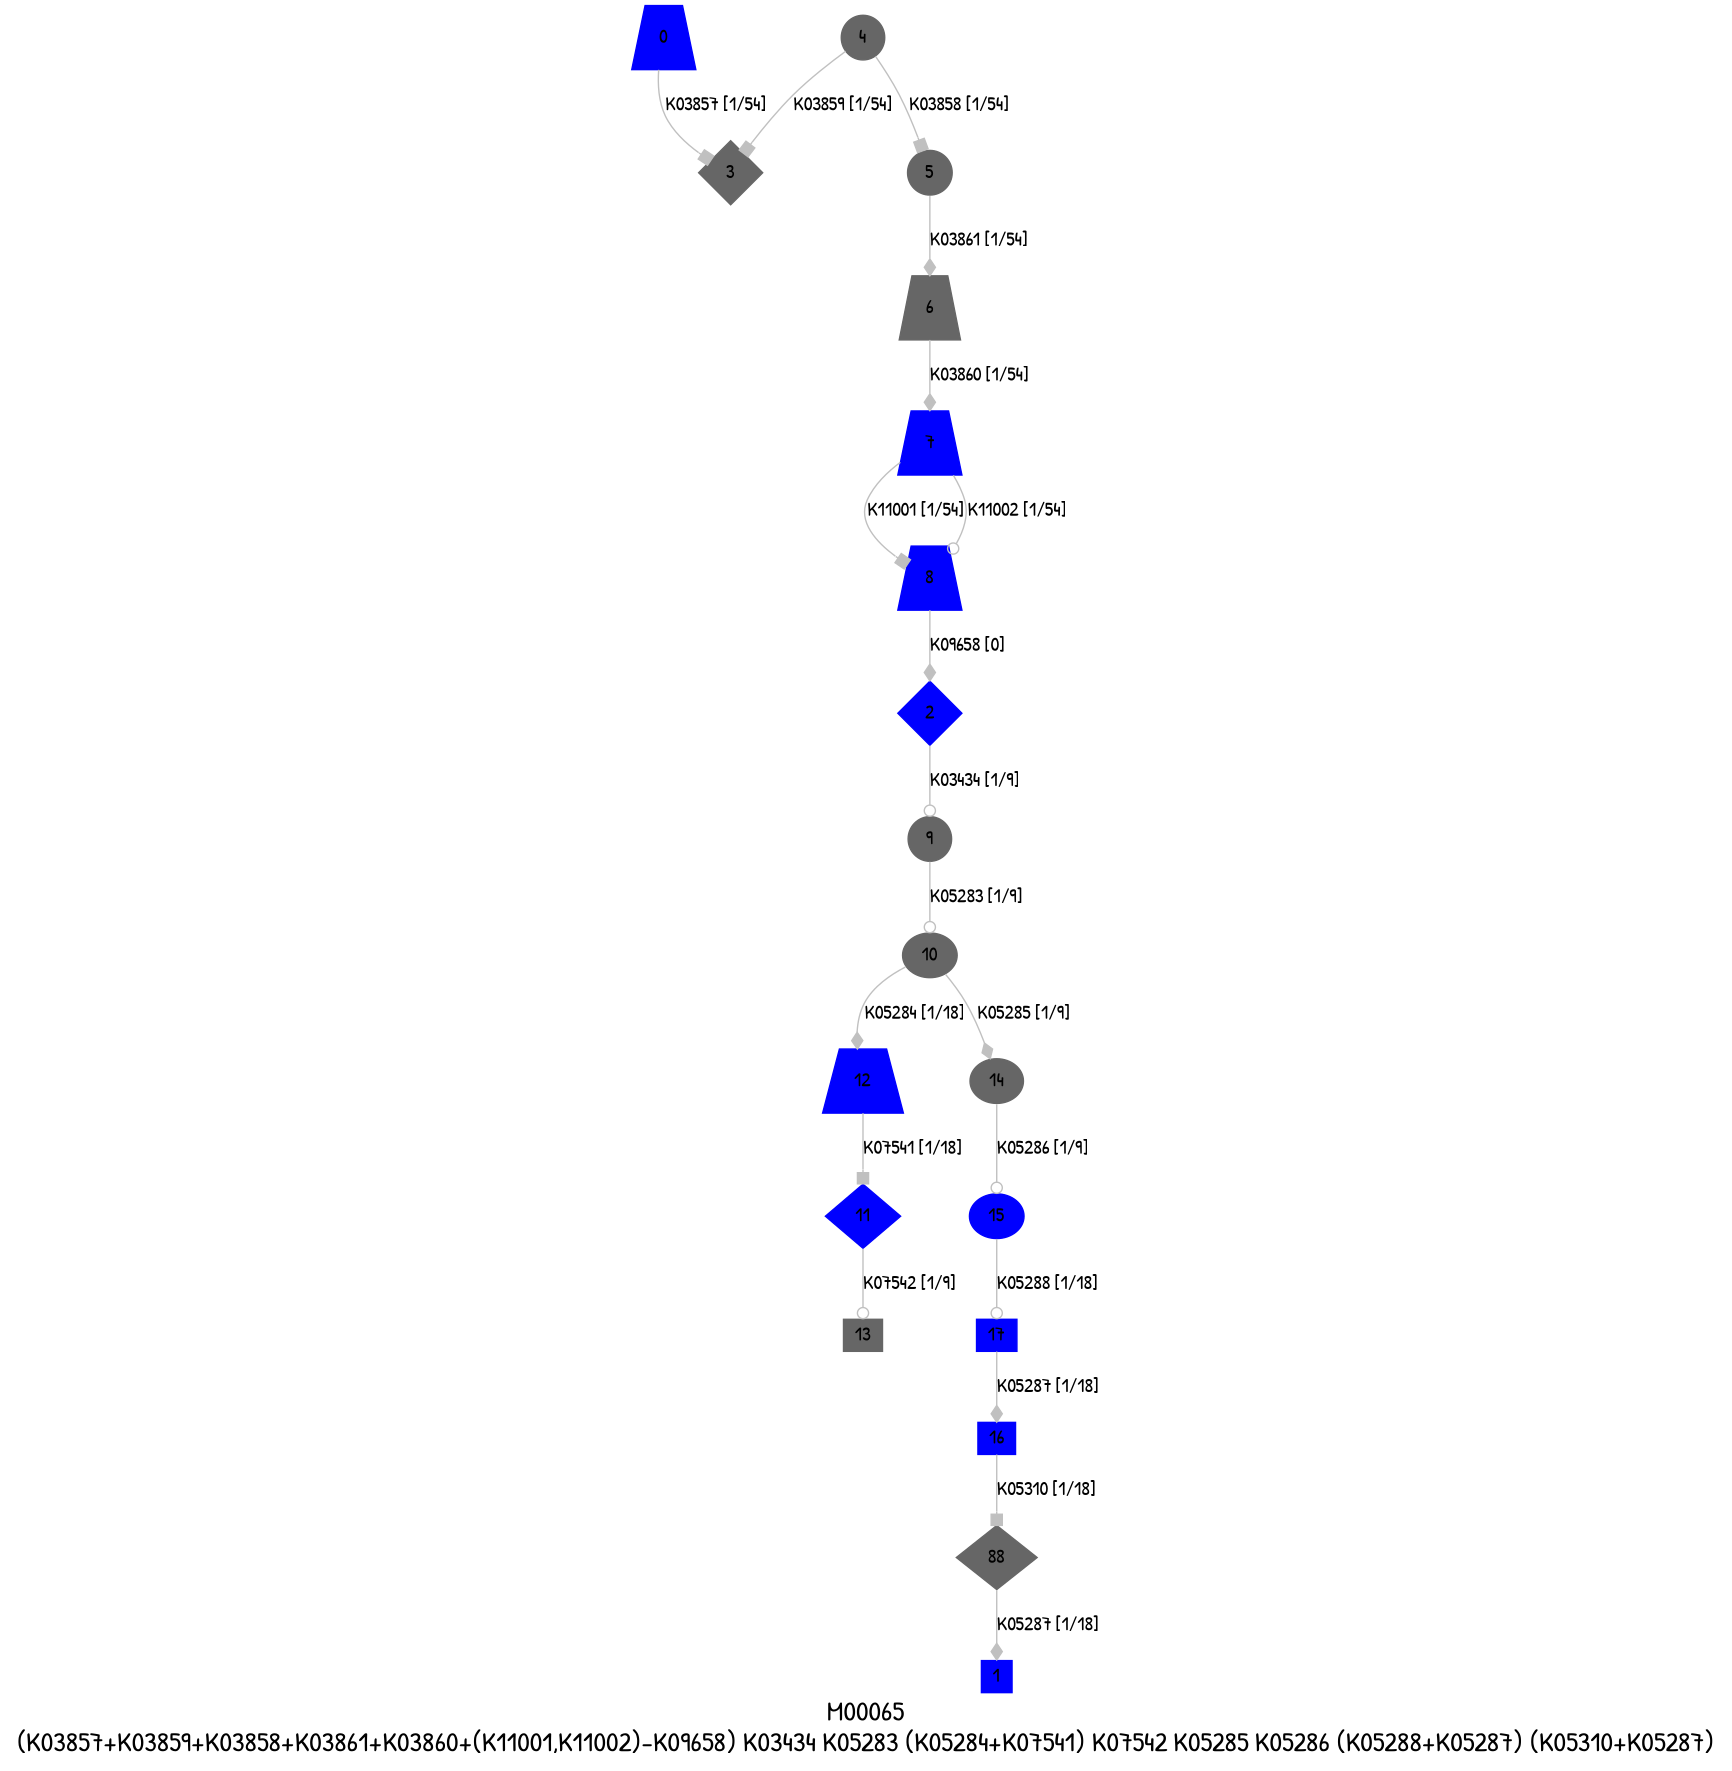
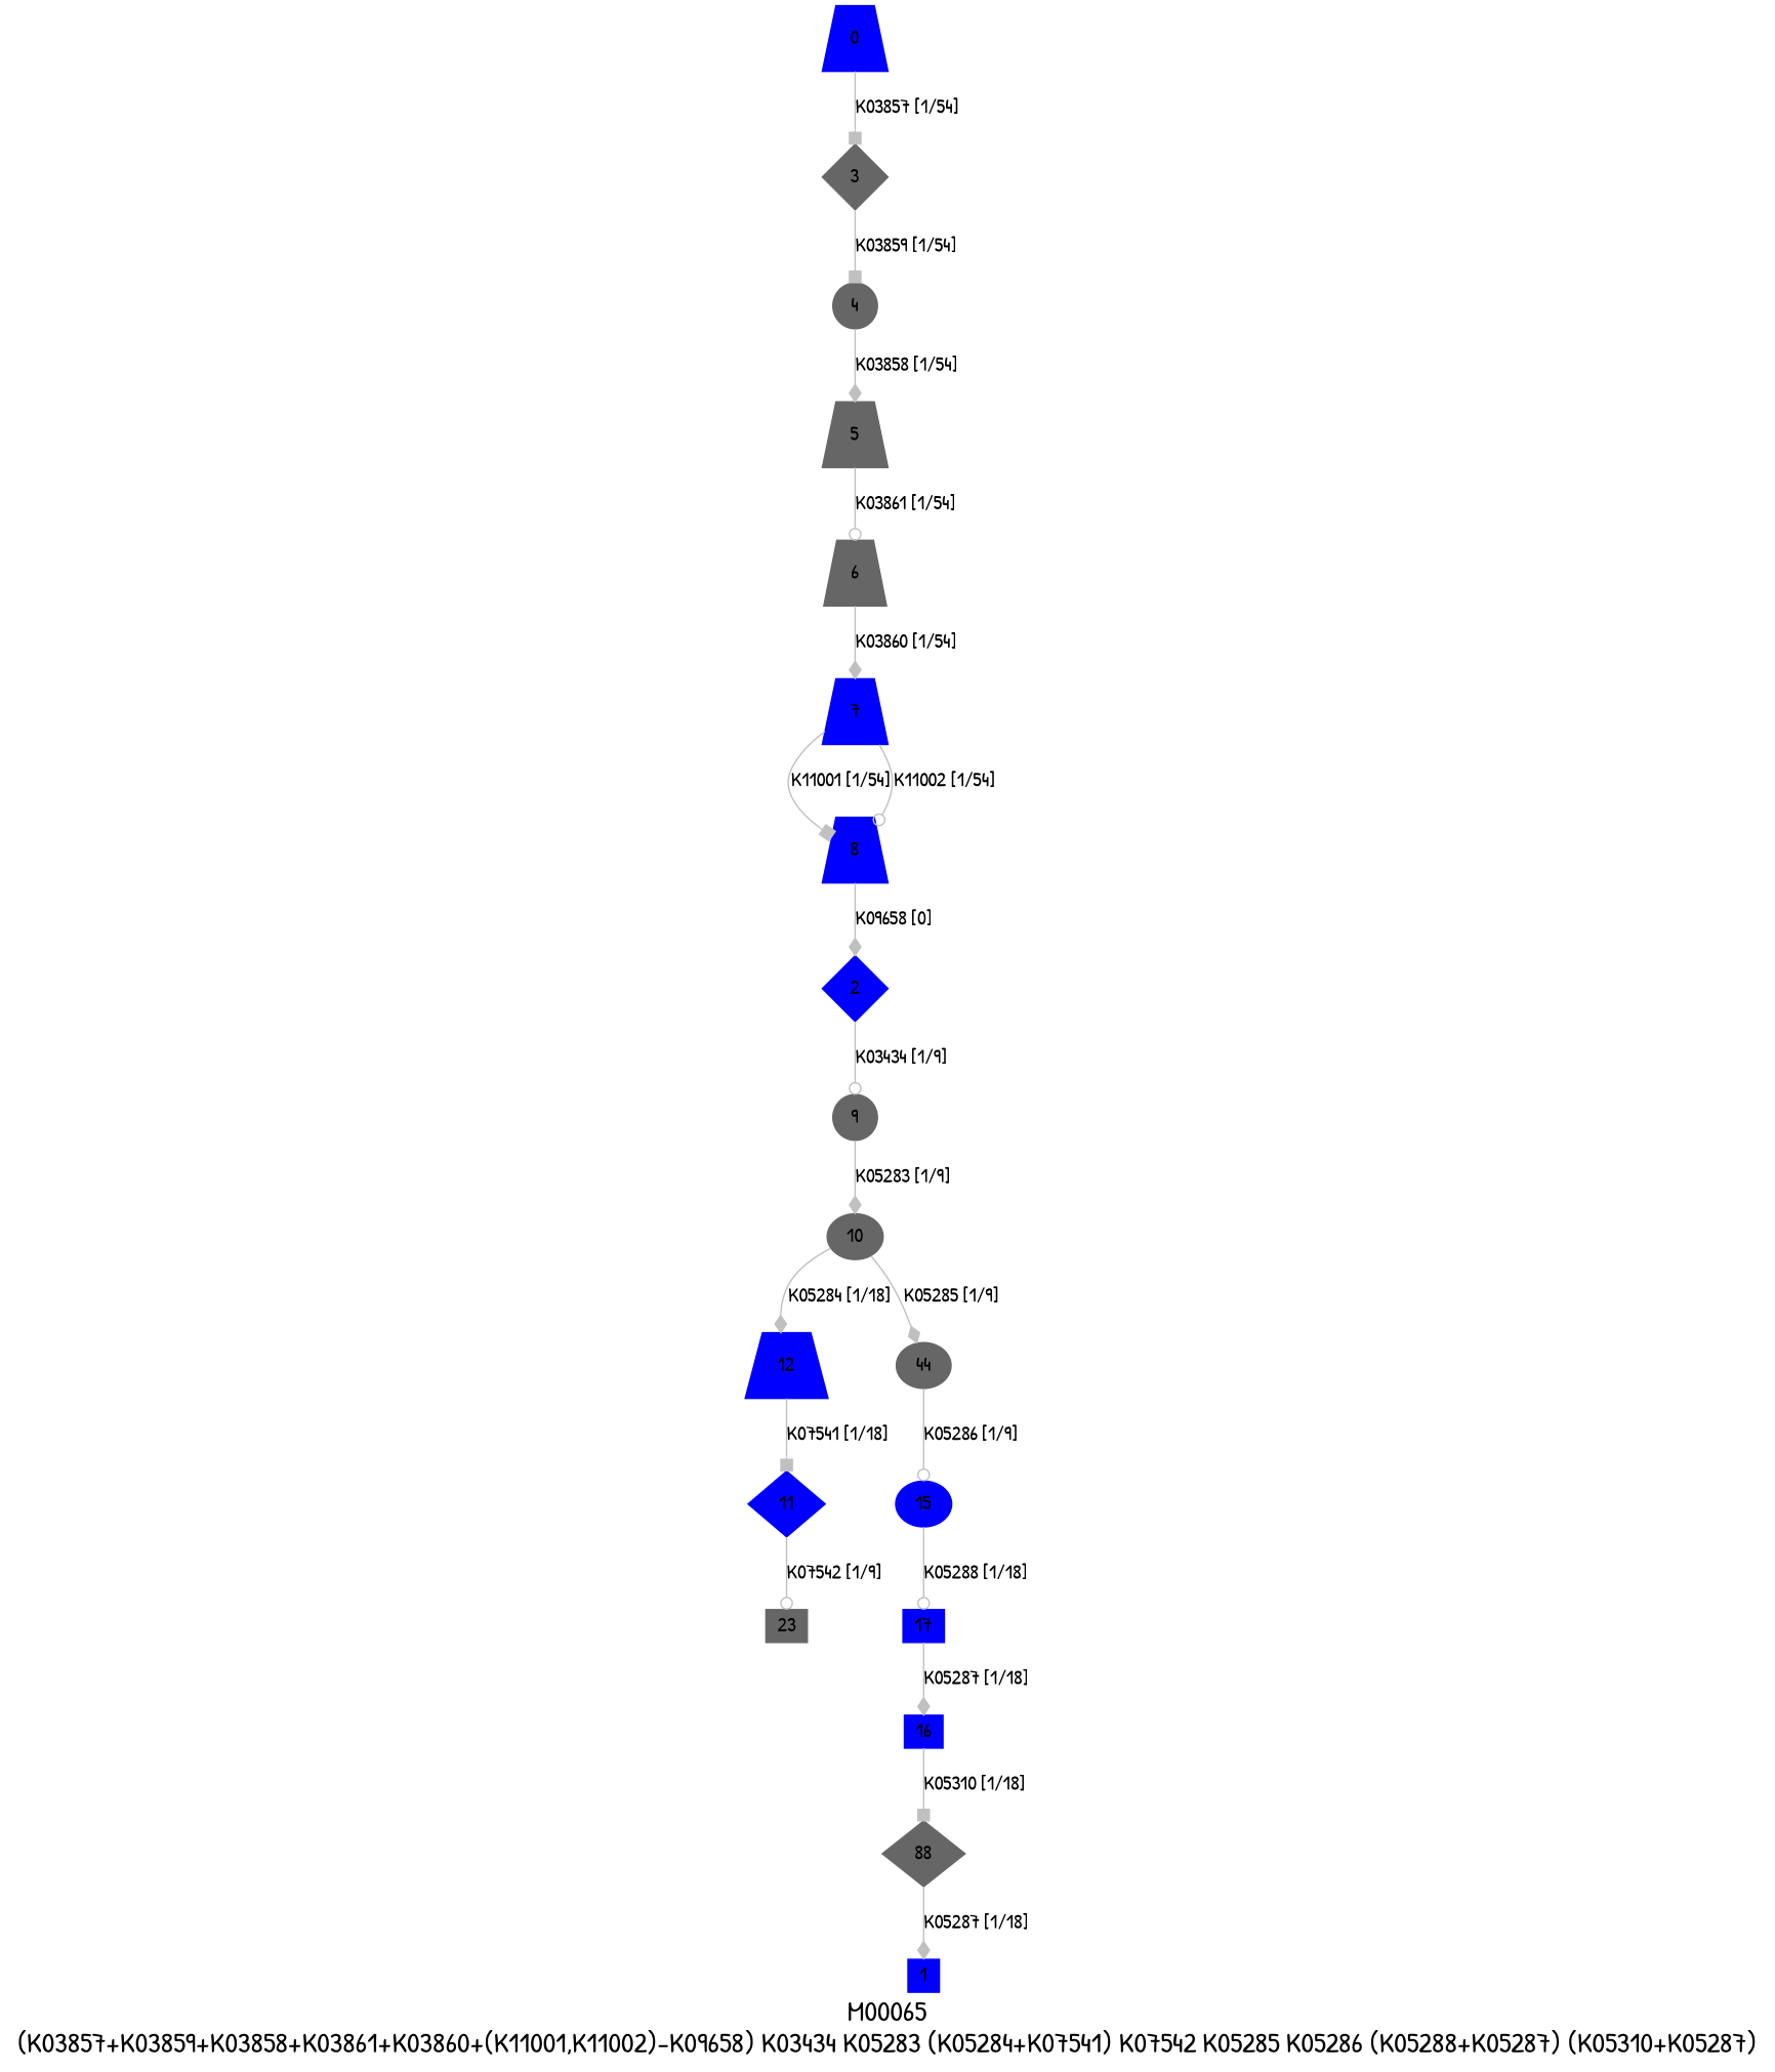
  digraph {
    fontname="Patrick Hand"
    fontsize=20
    label="M00065\n(K03857+K03859+K03858+K03861+K03860+(K11001,K11002)-K09658) K03434 K05283 (K05284+K07541) K07542 K05285 K05286 (K05288+K05287) (K05310+K05287)"
    node [color=blue fontname="Patrick Hand" shape=trapezium style=filled]
    edge [arrowhead=diamond color=grey fontname="Patrick Hand"]
    0 [height=.3 width=.3]
    1 [height=.3 shape=box width=.3]
    2 [height=.3 shape=diamond width=.3]
    3 [color=gray40 height=.3 shape=diamond width=.3]
    4 [color=gray40 height=.3 shape=ellipse width=.3]
-   5 [color=gray40 height=.3 shape=ellipse width=.3]
+   5 [color=gray40 height=.3 width=.3]
    6 [color=gray40 height=.3 width=.3]
    7 [height=.3 width=.3]
    8 [height=.3 width=.3]
    9 [color=gray40 height=.3 shape=ellipse width=.3]
    10 [color=gray40 height=.3 shape=ellipse width=.3]
    11 [height=.3 shape=diamond width=.3]
    12 [height=.3 width=.3]
-   13 [color=gray40 height=.3 shape=box width=.3]
-   14 [color=gray40 height=.3 shape=ellipse width=.3]
+   13 [color=gray40 height=.3 shape=box width=.3 label=23]
+   14 [color=gray40 height=.3 shape=ellipse width=.3 label=44]
    15 [height=.3 shape=ellipse width=.3]
    16 [height=.3 shape=box width=.3]
    17 [height=.3 shape=box width=.3]
    n19 [color=gray40 height=.3 label=88 shape=diamond width=.3]
    subgraph sub_1 {
      0
      1
      2
      3
      4
      5
      6
      7
      8
      9
      10
      11
      12
      13
      14
      15
      16
      17
      n19
    }
    0 -> 3 [arrowhead=box label="K03857 [1/54]"]
    2 -> 9 [arrowhead=odot label="K03434 [1/9]"]
-   4 -> 3 [arrowhead=box label="K03859 [1/54]"]
-   4 -> 5 [arrowhead=box label="K03858 [1/54]"]
-   5 -> 6 [label="K03861 [1/54]"]
+   3 -> 4 [arrowhead=box label="K03859 [1/54]"]
+   4 -> 5 [label="K03858 [1/54]"]
+   5 -> 6 [arrowhead=odot label="K03861 [1/54]"]
    6 -> 7 [label="K03860 [1/54]"]
    7 -> 8 [arrowhead=box label="K11001 [1/54]"]
    7 -> 8 [arrowhead=odot label="K11002 [1/54]"]
    8 -> 2 [label="K09658 [0]"]
-   9 -> 10 [arrowhead=odot label="K05283 [1/9]"]
+   9 -> 10 [label="K05283 [1/9]"]
    10 -> 12 [label="K05284 [1/18]"]
    10 -> 14 [label="K05285 [1/9]"]
    11 -> 13 [arrowhead=odot label="K07542 [1/9]"]
    12 -> 11 [arrowhead=box label="K07541 [1/18]"]
    14 -> 15 [arrowhead=odot label="K05286 [1/9]"]
    15 -> 17 [arrowhead=odot label="K05288 [1/18]"]
    16 -> n19 [arrowhead=box label="K05310 [1/18]"]
    17 -> 16 [label="K05287 [1/18]"]
    n19 -> 1 [label="K05287 [1/18]"]
  }
